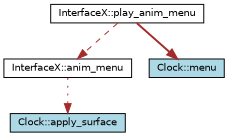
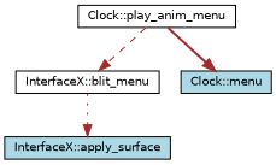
  digraph {
    rankdir=TB
    node [color=black fillcolor=white fontname=Helvetica fontsize=10 shape=record style=filled]
    edge [color=brown fontname=Helvetica fontsize=10 labelfontname=Helvetica labelfontsize=10]
-   n1 [fontcolor=black height=0.2 label="InterfaceX::play_anim_menu" width=0.4]
-   n2 [height=0.2 label="InterfaceX::anim_menu" width=0.4]
+   n1 [fontcolor=black height=0.2 label="Clock::play_anim_menu" width=0.4]
+   n2 [height=0.2 label="InterfaceX::blit_menu" width=0.4]
    n3 [fillcolor=lightblue height=0.2 label="Clock::menu" width=0.4]
-   n4 [fillcolor=lightblue height=0.2 label="Clock::apply_surface" width=0.4]
+   n4 [fillcolor=lightblue height=0.2 label="InterfaceX::apply_surface" width=0.4]
    n1 -> n2 [style=dashed]
    n1 -> n3 [style=bold]
    n2 -> n4 [style=dotted]
  }
